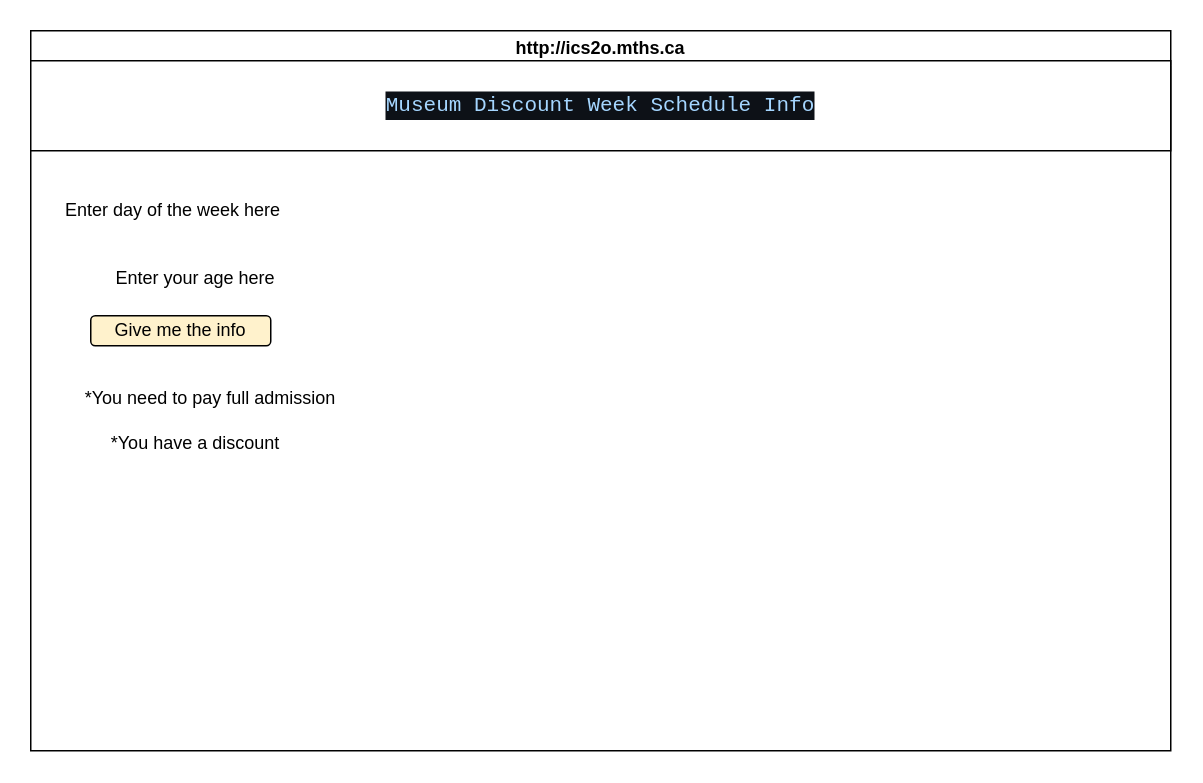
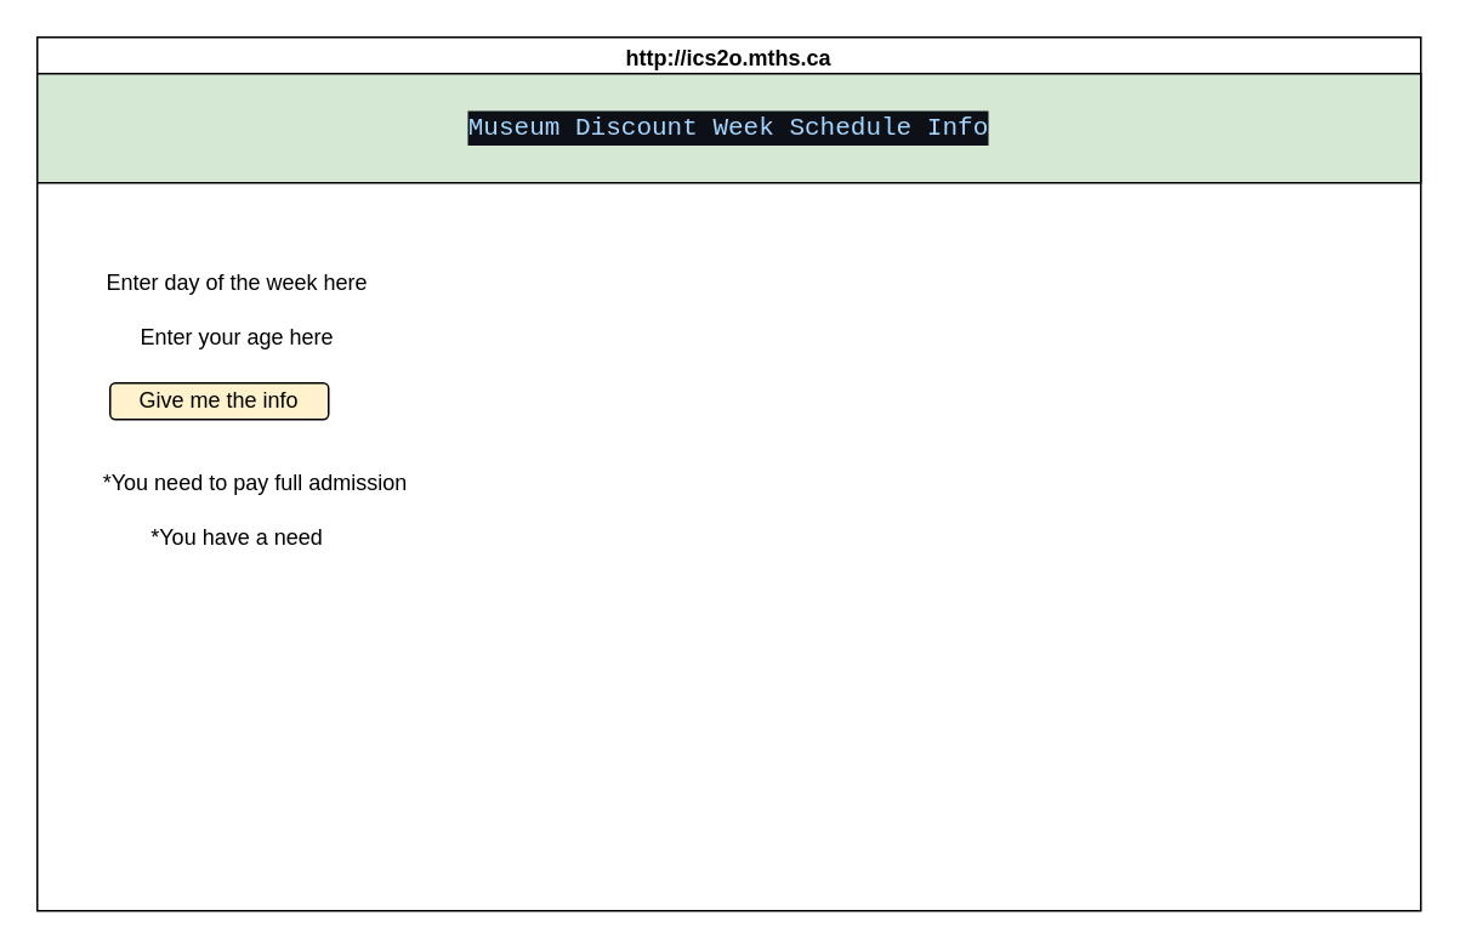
  <mxCell id="0" />
  <mxCell id="1" parent="0" />
  <mxCell id="2" value="http://ics2o.mths.ca" style="swimlane;whiteSpace=wrap;html=1;" parent="1" vertex="1"><mxGeometry x="20" y="20" width="760" height="480" as="geometry" /></mxCell>
- <mxCell id="3" value="&lt;div style=&quot;color: rgb(230, 237, 243); background-color: rgb(13, 17, 23); font-family: Consolas, &amp;quot;Courier New&amp;quot;, monospace; font-size: 14px; line-height: 19px;&quot;&gt;&lt;span style=&quot;color: #a5d6ff;&quot;&gt;Museum Discount Week Schedule Info&lt;/span&gt;&lt;/div&gt;" style="rounded=0;whiteSpace=wrap;html=1;" vertex="1" parent="2"><mxGeometry y="20" width="760" height="60" as="geometry" /></mxCell>
- <mxCell id="4" value="Enter day of the week here" style="text;html=1;strokeColor=none;fillColor=none;align=center;verticalAlign=middle;whiteSpace=wrap;rounded=0;" vertex="1" parent="2"><mxGeometry x="5" y="105" width="180" height="30" as="geometry" /></mxCell>
+ <mxCell id="3" value="&lt;div style=&quot;color: rgb(230, 237, 243); background-color: rgb(13, 17, 23); font-family: Consolas, &amp;quot;Courier New&amp;quot;, monospace; font-size: 14px; line-height: 19px;&quot;&gt;&lt;span style=&quot;color: #a5d6ff;&quot;&gt;Museum Discount Week Schedule Info&lt;/span&gt;&lt;/div&gt;" style="rounded=0;whiteSpace=wrap;html=1;fillColor=#d5e8d4;" vertex="1" parent="2"><mxGeometry y="20" width="760" height="60" as="geometry" /></mxCell>
+ <mxCell id="4" value="Enter day of the week here" style="text;html=1;strokeColor=none;fillColor=none;align=center;verticalAlign=middle;whiteSpace=wrap;rounded=0;" vertex="1" parent="2"><mxGeometry x="20" y="120" width="180" height="30" as="geometry" /></mxCell>
  <mxCell id="5" value="Enter your age here" style="text;html=1;strokeColor=none;fillColor=none;align=center;verticalAlign=middle;whiteSpace=wrap;rounded=0;" vertex="1" parent="2"><mxGeometry x="20" y="150" width="180" height="30" as="geometry" /></mxCell>
  <mxCell id="6" value="*You need to pay full admission" style="text;html=1;strokeColor=none;fillColor=none;align=center;verticalAlign=middle;whiteSpace=wrap;rounded=0;" vertex="1" parent="2"><mxGeometry x="20" y="230" width="200" height="30" as="geometry" /></mxCell>
- <mxCell id="7" value="*You have a discount" style="text;html=1;strokeColor=none;fillColor=none;align=center;verticalAlign=middle;whiteSpace=wrap;rounded=0;" vertex="1" parent="2"><mxGeometry x="10" y="260" width="200" height="30" as="geometry" /></mxCell>
+ <mxCell id="7" value="*You have a need" style="text;html=1;strokeColor=none;fillColor=none;align=center;verticalAlign=middle;whiteSpace=wrap;rounded=0;" vertex="1" parent="2"><mxGeometry x="10" y="260" width="200" height="30" as="geometry" /></mxCell>
  <mxCell id="8" value="Give me the info" style="rounded=1;whiteSpace=wrap;html=1;fillColor=#fff2cc;" vertex="1" parent="2"><mxGeometry x="40" y="190" width="120" height="20" as="geometry" /></mxCell>
